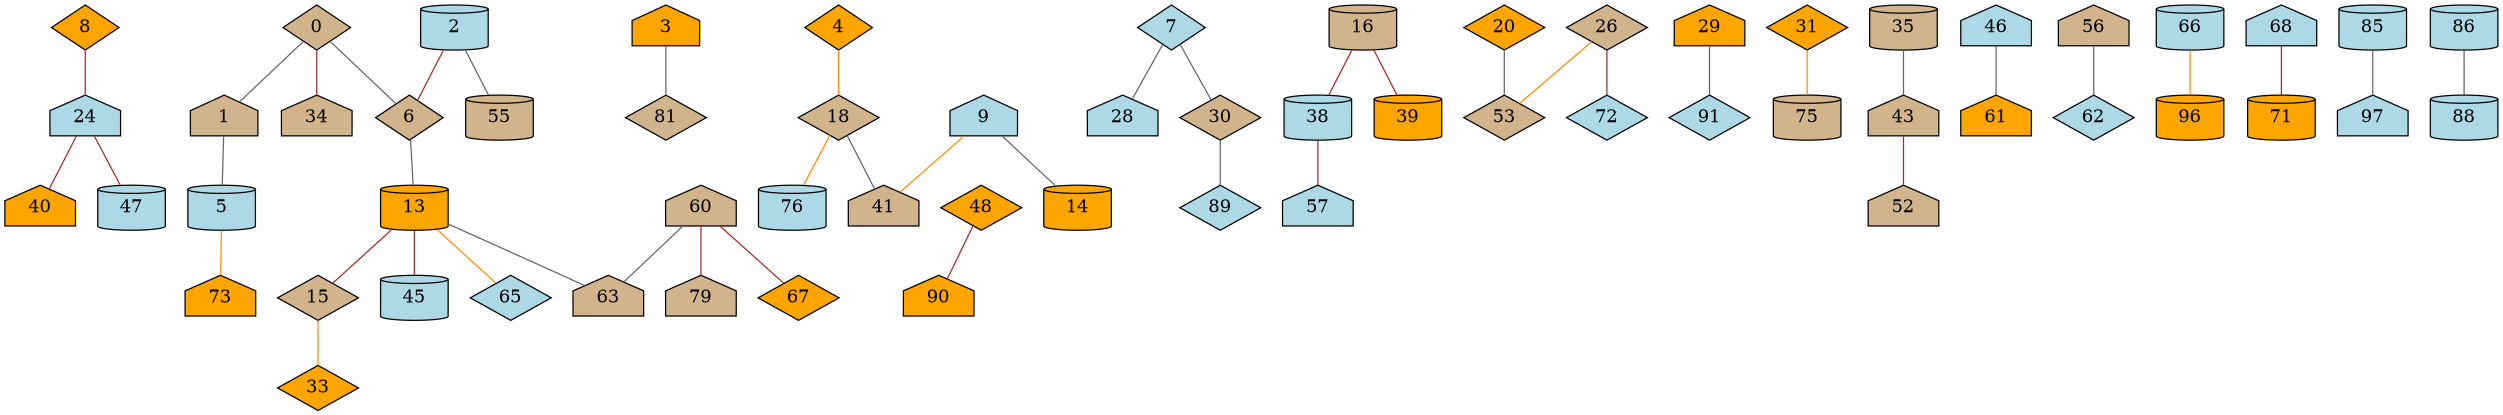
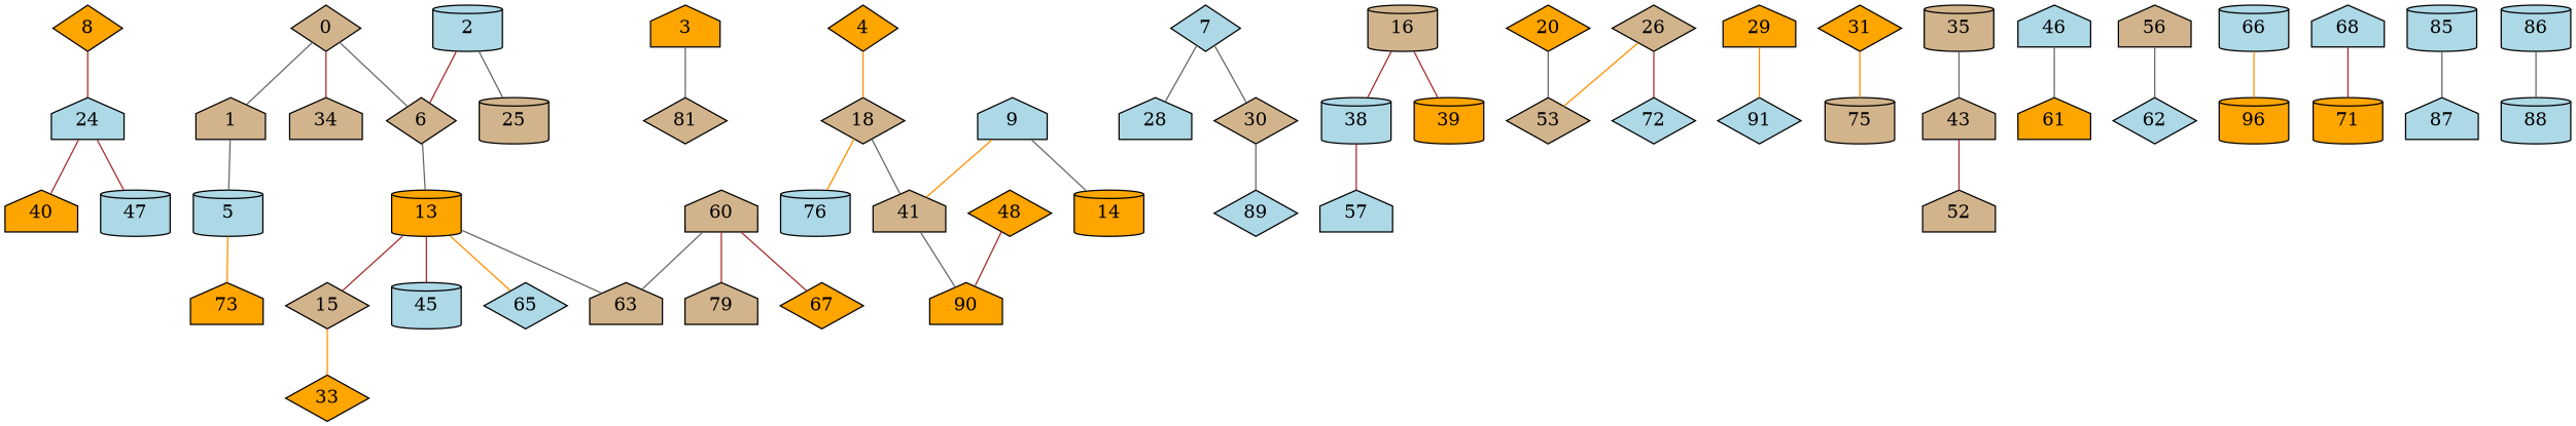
  graph {
    node [fillcolor=lightblue shape=house style=filled]
    edge [color=gray40]
    8 [fillcolor=orange shape=diamond]
    24
    40 [fillcolor=orange]
    47 [shape=cylinder]
    0 [fillcolor=tan shape=diamond]
    1 [fillcolor=tan]
    6 [fillcolor=tan shape=diamond]
    34 [fillcolor=tan]
    5 [shape=cylinder]
    13 [fillcolor=orange shape=cylinder]
    73 [fillcolor=orange]
    63 [fillcolor=tan]
    15 [fillcolor=tan shape=diamond]
    45 [shape=cylinder]
    65 [shape=diamond]
    2 [shape=cylinder]
-   25 [fillcolor=tan shape=cylinder label=55]
+   25 [fillcolor=tan shape=cylinder]
    3 [fillcolor=orange]
    81 [fillcolor=tan shape=diamond]
    4 [fillcolor=orange shape=diamond]
    18 [fillcolor=tan shape=diamond]
    41 [fillcolor=tan]
    76 [shape=cylinder]
    90 [fillcolor=orange]
    33 [fillcolor=orange shape=diamond]
    7 [shape=diamond]
    28
    30 [fillcolor=tan shape=diamond]
    89 [shape=diamond]
    9
    14 [fillcolor=orange shape=cylinder]
    16 [fillcolor=tan shape=cylinder]
    38 [shape=cylinder]
    n34 [fillcolor=orange label=39 shape=cylinder]
    57
    20 [fillcolor=orange shape=diamond]
    53 [fillcolor=tan shape=diamond]
    26 [fillcolor=tan shape=diamond]
    72 [shape=diamond]
    29 [fillcolor=orange]
    91 [shape=diamond]
    31 [fillcolor=orange shape=diamond]
    75 [fillcolor=tan shape=cylinder]
    35 [fillcolor=tan shape=cylinder]
    43 [fillcolor=tan]
    52 [fillcolor=tan]
    61 [fillcolor=orange]
    46
    48 [fillcolor=orange shape=diamond]
    56 [fillcolor=tan]
    62 [shape=diamond]
    60 [fillcolor=tan]
    79 [fillcolor=tan]
    67 [fillcolor=orange shape=diamond]
    66 [shape=cylinder]
    96 [fillcolor=orange shape=cylinder]
    71 [fillcolor=orange shape=cylinder]
    68
    85 [shape=cylinder]
-   87 [label=97]
+   87
    86 [shape=cylinder]
    88 [shape=cylinder]
    8 -- 24 [color=brown]
    24 -- 40 [color=brown]
    24 -- 47 [color=brown]
    0 -- 1
    0 -- 6
    0 -- 34 [color=brown]
    1 -- 5
    6 -- 13
    5 -- 73 [color=darkorange]
    13 -- 63
    13 -- 15 [color=brown]
    13 -- 45 [color=brown]
    13 -- 65 [color=darkorange]
    15 -- 33 [color=darkorange]
    2 -- 6 [color=brown]
    2 -- 25
    3 -- 81
    4 -- 18 [color=darkorange]
    18 -- 41
    18 -- 76 [color=darkorange]
+   41 -- 90
    7 -- 28
    7 -- 30
    30 -- 89
    9 -- 41 [color=darkorange]
    9 -- 14
    16 -- 38 [color=brown]
    16 -- n34 [color=brown]
    38 -- 57 [color=brown]
    20 -- 53
    26 -- 53 [color=darkorange]
    26 -- 72 [color=brown]
-   29 -- 91
+   29 -- 91 [color=darkorange]
    31 -- 75 [color=darkorange]
    35 -- 43
    43 -- 52 [color=brown]
    46 -- 61
    48 -- 90 [color=brown]
    56 -- 62
    60 -- 63
    60 -- 79 [color=brown]
    60 -- 67 [color=brown]
    66 -- 96 [color=darkorange]
    68 -- 71 [color=brown]
    85 -- 87
    86 -- 88
  }
